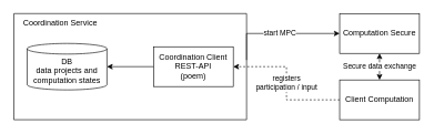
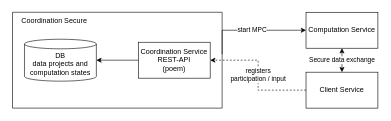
  <mxCell id="0" />
  <mxCell id="1" parent="0" />
- <mxCell id="2" value="Computation Secure" style="rounded=0;whiteSpace=wrap;html=1;" parent="1" vertex="1"><mxGeometry x="510" y="20" width="120" height="60" as="geometry" /></mxCell>
+ <mxCell id="2" value="Computation Service" style="rounded=0;whiteSpace=wrap;html=1;" parent="1" vertex="1"><mxGeometry x="510" y="20" width="120" height="60" as="geometry" /></mxCell>
  <mxCell id="3" value="registers &lt;br&gt;participation / input" style="edgeStyle=orthogonalEdgeStyle;rounded=0;orthogonalLoop=1;jettySize=auto;html=1;dashed=1;" parent="1" source="5" target="7" edge="1"><mxGeometry relative="1" as="geometry" /></mxCell>
  <mxCell id="4" value="Secure data exchange" style="edgeStyle=orthogonalEdgeStyle;rounded=0;orthogonalLoop=1;jettySize=auto;html=1;entryX=0.5;entryY=1;entryDx=0;entryDy=0;startArrow=classic;startFill=1;" parent="1" source="5" target="2" edge="1"><mxGeometry relative="1" as="geometry" /></mxCell>
- <mxCell id="5" value="Client Computation" style="rounded=0;whiteSpace=wrap;html=1;" parent="1" vertex="1"><mxGeometry x="510" y="120" width="120" height="60" as="geometry" /></mxCell>
+ <mxCell id="5" value="Client Service" style="rounded=0;whiteSpace=wrap;html=1;" parent="1" vertex="1"><mxGeometry x="510" y="120" width="120" height="60" as="geometry" /></mxCell>
  <mxCell id="6" value="" style="swimlane;startSize=0;" parent="1" vertex="1"><mxGeometry x="20" y="20" width="350" height="160" as="geometry" /></mxCell>
- <mxCell id="7" value="Coordination Client REST-API &lt;br&gt;(poem)" style="rounded=0;whiteSpace=wrap;html=1;" parent="6" vertex="1"><mxGeometry x="210" y="50" width="120" height="60" as="geometry" /></mxCell>
- <mxCell id="8" value="Coordination Service" style="text;html=1;align=center;verticalAlign=middle;whiteSpace=wrap;rounded=0;" parent="6" vertex="1"><mxGeometry x="5" width="130" height="30" as="geometry" /></mxCell>
+ <mxCell id="7" value="Coordination Service REST-API &lt;br&gt;(poem)" style="rounded=0;whiteSpace=wrap;html=1;" parent="6" vertex="1"><mxGeometry x="210" y="50" width="120" height="60" as="geometry" /></mxCell>
+ <mxCell id="8" value="Coordination Secure" style="text;html=1;align=center;verticalAlign=middle;whiteSpace=wrap;rounded=0;" parent="6" vertex="1"><mxGeometry x="5" width="130" height="30" as="geometry" /></mxCell>
  <mxCell id="9" value="DB&lt;br&gt;data projects and computation states" style="shape=cylinder3;whiteSpace=wrap;html=1;boundedLbl=1;backgroundOutline=1;size=8;" parent="6" vertex="1"><mxGeometry x="20" y="45" width="120" height="70" as="geometry" /></mxCell>
  <mxCell id="10" style="edgeStyle=orthogonalEdgeStyle;rounded=0;orthogonalLoop=1;jettySize=auto;html=1;entryX=1;entryY=0.5;entryDx=0;entryDy=0;entryPerimeter=0;" parent="6" source="7" target="9" edge="1"><mxGeometry relative="1" as="geometry" /></mxCell>
  <mxCell id="11" value="start MPC" style="edgeStyle=orthogonalEdgeStyle;rounded=0;orthogonalLoop=1;jettySize=auto;html=1;entryX=0;entryY=0.5;entryDx=0;entryDy=0;" parent="1" target="2" edge="1"><mxGeometry relative="1" as="geometry"><mxPoint x="370" y="90" as="sourcePoint" /><Array as="points"><mxPoint x="370" y="50" /></Array></mxGeometry></mxCell>
